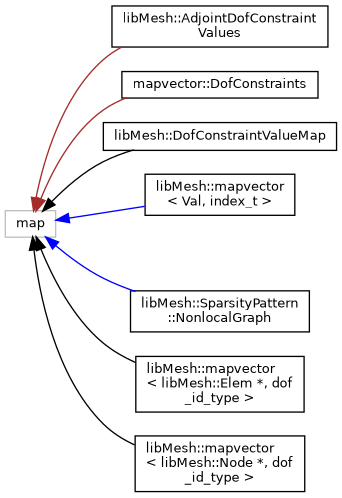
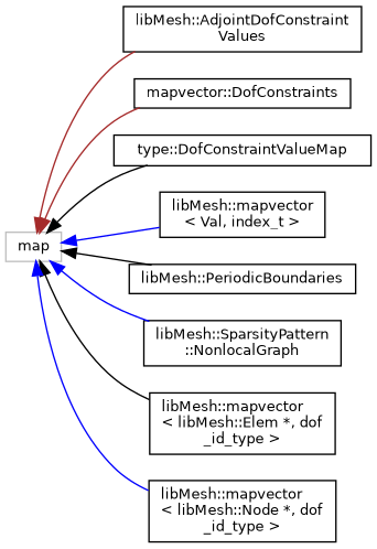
  digraph {
    rankdir=LR
    node [color=black fillcolor=white fontname=Helvetica fontsize=10 shape=record style=filled]
    edge [color=black dir=back fontname=Helvetica fontsize=10 labelfontname=Helvetica labelfontsize=10 style=solid]
    n1 [color=grey75 height=0.2 label=map width=0.4]
    n2 [height=0.2 label="libMesh::AdjointDofConstraint\lValues" width=0.4]
    n3 [height=0.2 label="mapvector::DofConstraints" width=0.4]
-   n4 [height=0.2 label="libMesh::DofConstraintValueMap" width=0.4]
+   n4 [height=0.2 label="type::DofConstraintValueMap" width=0.4]
    n5 [height=0.2 label="libMesh::mapvector\l\< Val, index_t \>" width=0.4]
+   n6 [height=0.2 label="libMesh::PeriodicBoundaries" width=0.4]
    n7 [height=0.2 label="libMesh::SparsityPattern\l::NonlocalGraph" width=0.4]
    n8 [height=0.2 label="libMesh::mapvector\l\< libMesh::Elem *, dof\l_id_type \>" width=0.4]
    n9 [height=0.2 label="libMesh::mapvector\l\< libMesh::Node *, dof\l_id_type \>" width=0.4]
    n1 -> n2 [color=brown]
    n1 -> n3 [color=brown]
    n1 -> n4
    n1 -> n5 [color=blue]
+   n1 -> n6
    n1 -> n7 [color=blue]
    n1 -> n8
-   n1 -> n9
+   n1 -> n9 [color=blue]
  }
